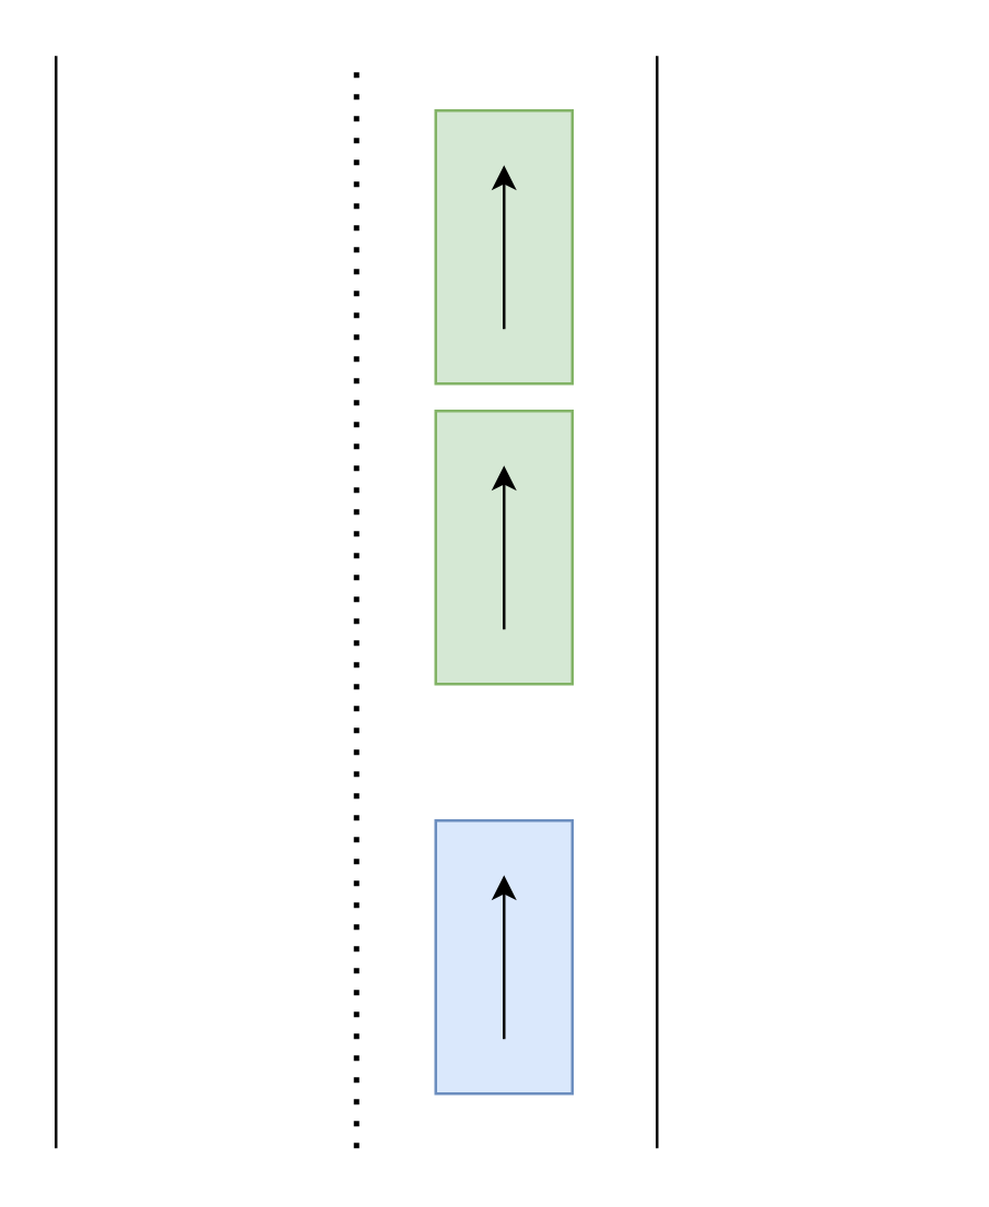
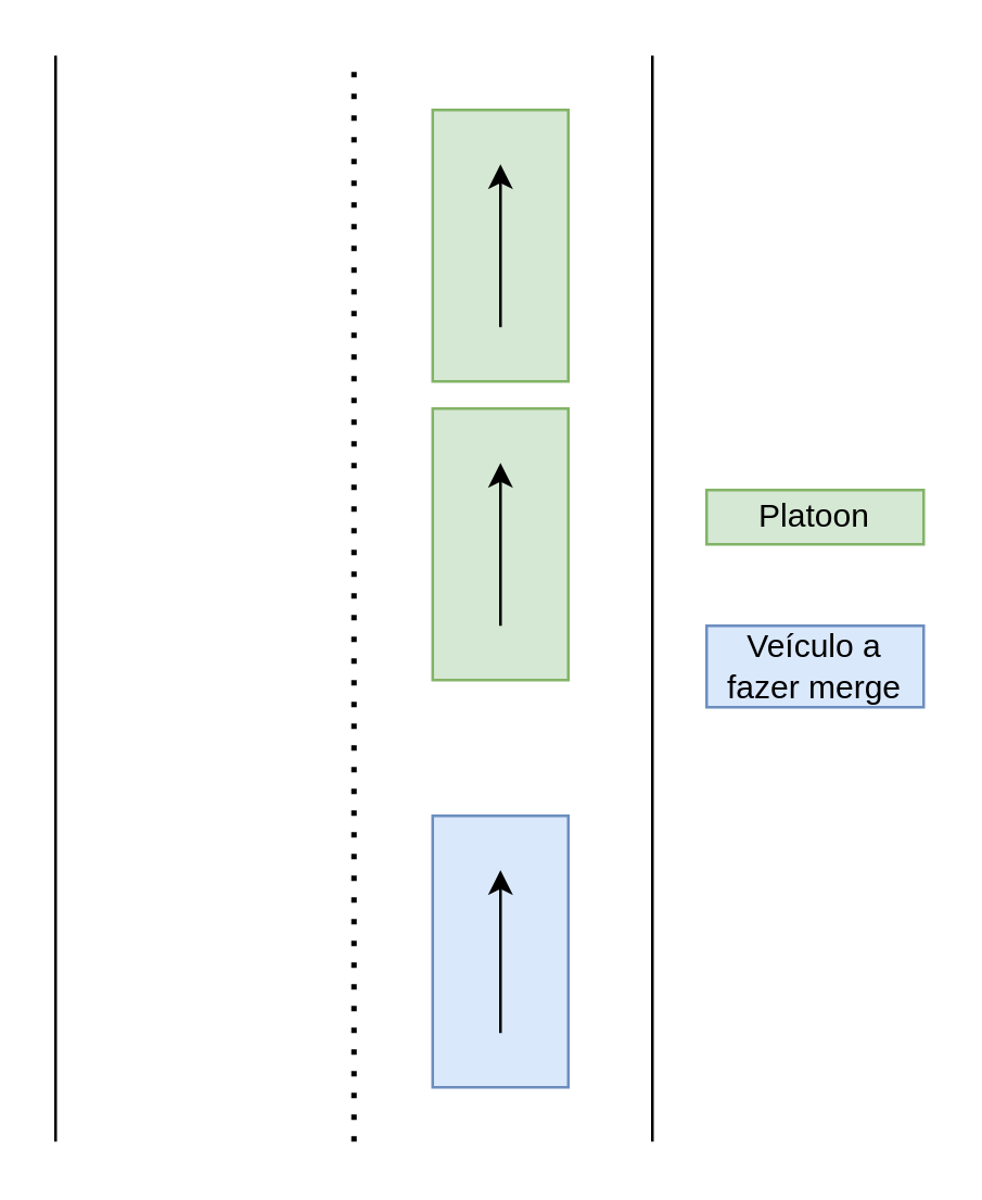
  <mxCell id="0" />
  <mxCell id="1" parent="0" />
  <mxCell id="2" value="" style="rounded=0;whiteSpace=wrap;html=1;fillColor=#dae8fc;strokeColor=#6c8ebf;rotation=-180;direction=west;" vertex="1" parent="1"><mxGeometry x="159" y="300" width="50" height="100" as="geometry" /></mxCell>
  <mxCell id="3" value="" style="rounded=0;whiteSpace=wrap;html=1;fillColor=#d5e8d4;strokeColor=#82b366;rotation=0;" vertex="1" parent="1"><mxGeometry x="159" y="150" width="50" height="100" as="geometry" /></mxCell>
  <mxCell id="4" value="" style="endArrow=none;html=1;" edge="1" parent="1"><mxGeometry width="50" height="50" relative="1" as="geometry"><mxPoint x="20" y="420" as="sourcePoint" /><mxPoint x="20" y="20" as="targetPoint" /></mxGeometry></mxCell>
  <mxCell id="5" value="" style="endArrow=none;dashed=1;html=1;dashPattern=1 3;strokeWidth=2;" edge="1" parent="1"><mxGeometry width="50" height="50" relative="1" as="geometry"><mxPoint x="130" y="420" as="sourcePoint" /><mxPoint x="130" y="20" as="targetPoint" /></mxGeometry></mxCell>
  <mxCell id="6" value="" style="endArrow=none;html=1;" edge="1" parent="1"><mxGeometry width="50" height="50" relative="1" as="geometry"><mxPoint x="240" y="420" as="sourcePoint" /><mxPoint x="240" y="20" as="targetPoint" /></mxGeometry></mxCell>
  <mxCell id="7" value="" style="rounded=0;whiteSpace=wrap;html=1;fillColor=#d5e8d4;strokeColor=#82b366;rotation=0;" vertex="1" parent="1"><mxGeometry x="159" y="40" width="50" height="100" as="geometry" /></mxCell>
  <mxCell id="8" value="" style="endArrow=classic;html=1;" edge="1" parent="1"><mxGeometry width="50" height="50" relative="1" as="geometry"><mxPoint x="184" y="120" as="sourcePoint" /><mxPoint x="184" y="60" as="targetPoint" /></mxGeometry></mxCell>
  <mxCell id="9" value="" style="endArrow=classic;html=1;" edge="1" parent="1"><mxGeometry width="50" height="50" relative="1" as="geometry"><mxPoint x="184" y="230" as="sourcePoint" /><mxPoint x="184" y="170" as="targetPoint" /></mxGeometry></mxCell>
  <mxCell id="10" value="" style="endArrow=classic;html=1;" edge="1" parent="1"><mxGeometry width="50" height="50" relative="1" as="geometry"><mxPoint x="184" y="380" as="sourcePoint" /><mxPoint x="184" y="320" as="targetPoint" /></mxGeometry></mxCell>
+ <mxCell id="11" value="Platoon" style="text;html=1;strokeColor=#82b366;fillColor=#d5e8d4;align=center;verticalAlign=middle;whiteSpace=wrap;rounded=0;" vertex="1" parent="1"><mxGeometry x="260" y="180" width="80" height="20" as="geometry" /></mxCell>
+ <mxCell id="12" value="Veículo a fazer merge" style="text;html=1;strokeColor=#6c8ebf;fillColor=#dae8fc;align=center;verticalAlign=middle;whiteSpace=wrap;rounded=0;" vertex="1" parent="1"><mxGeometry x="260" y="230" width="80" height="30" as="geometry" /></mxCell>
